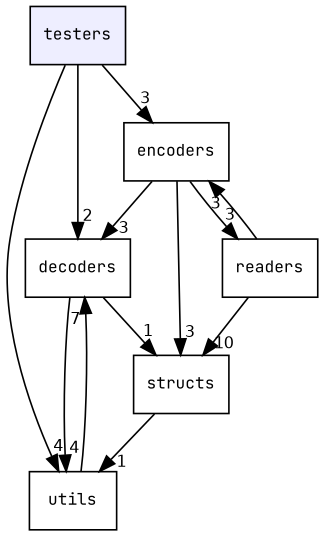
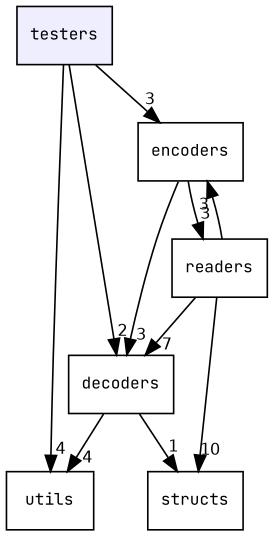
  digraph {
    compound=true
    fontname="JetBrains Mono"
    node [fontname="JetBrains Mono" fontsize=10 shape=box]
    edge [fontname="JetBrains Mono" headlabel=3 labeldistance=1.5 labelfontname=Helvetica labelfontsize=10]
    n1 [fillcolor="#eeeeff" label=testers pencolor=black style=filled]
    n2 [label=decoders]
    n3 [label=utils]
    n4 [label=encoders]
    n5 [label=structs]
    n6 [label=readers]
    n1 -> n2 [headlabel=2]
    n1 -> n3 [headlabel=4]
    n1 -> n4
    n2 -> n3 [headlabel=4]
    n2 -> n5 [headlabel=1]
-   n3 -> n2 [headlabel=7]
+   n6 -> n2 [headlabel=7]
    n4 -> n2
-   n4 -> n5
    n4 -> n6
-   n5 -> n3 [headlabel=1]
    n6 -> n4
    n6 -> n5 [headlabel=10]
  }
